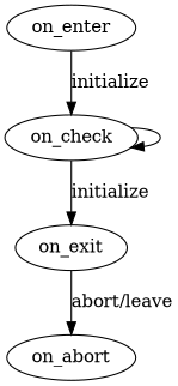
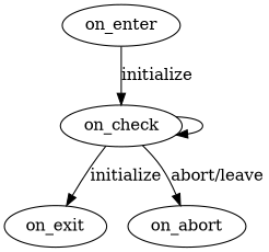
  digraph {
    on_enter
    on_check
    on_exit
    on_abort
    on_enter -> on_check [label=initialize]
    on_check -> on_check
    on_check -> on_exit [label=initialize]
-   on_exit -> on_abort [label="abort/leave"]
+   on_check -> on_abort [label="abort/leave"]
  }
